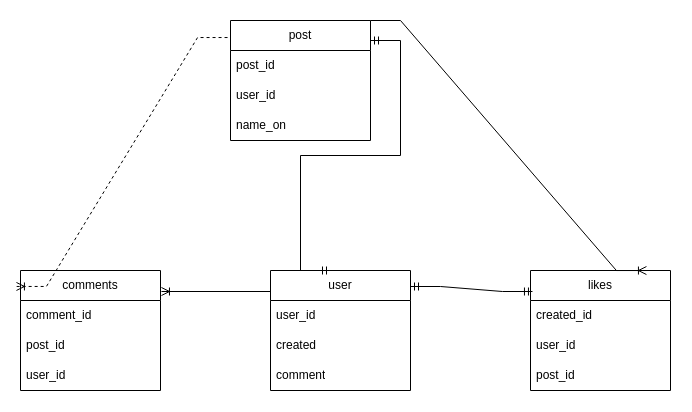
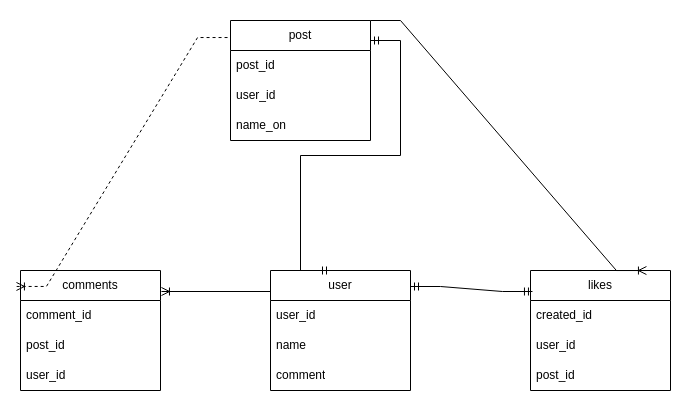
  <mxCell id="0" />
  <mxCell id="1" parent="0" />
  <mxCell id="2" value="user" style="swimlane;fontStyle=0;childLayout=stackLayout;horizontal=1;startSize=30;horizontalStack=0;resizeParent=1;resizeParentMax=0;resizeLast=0;collapsible=1;marginBottom=0;whiteSpace=wrap;html=1;" vertex="1" parent="1"><mxGeometry x="270" y="270" width="140" height="120" as="geometry" /></mxCell>
  <mxCell id="3" value="user_id" style="text;strokeColor=none;fillColor=none;align=left;verticalAlign=middle;spacingLeft=4;spacingRight=4;overflow=hidden;points=[[0,0.5],[1,0.5]];portConstraint=eastwest;rotatable=0;whiteSpace=wrap;html=1;" vertex="1" parent="2"><mxGeometry y="30" width="140" height="30" as="geometry" /></mxCell>
- <mxCell id="4" value="created" style="text;strokeColor=none;fillColor=none;align=left;verticalAlign=middle;spacingLeft=4;spacingRight=4;overflow=hidden;points=[[0,0.5],[1,0.5]];portConstraint=eastwest;rotatable=0;whiteSpace=wrap;html=1;" vertex="1" parent="2"><mxGeometry y="60" width="140" height="30" as="geometry" /></mxCell>
+ <mxCell id="4" value="name" style="text;strokeColor=none;fillColor=none;align=left;verticalAlign=middle;spacingLeft=4;spacingRight=4;overflow=hidden;points=[[0,0.5],[1,0.5]];portConstraint=eastwest;rotatable=0;whiteSpace=wrap;html=1;" vertex="1" parent="2"><mxGeometry y="60" width="140" height="30" as="geometry" /></mxCell>
  <mxCell id="5" value="comment" style="text;strokeColor=none;fillColor=none;align=left;verticalAlign=middle;spacingLeft=4;spacingRight=4;overflow=hidden;points=[[0,0.5],[1,0.5]];portConstraint=eastwest;rotatable=0;whiteSpace=wrap;html=1;" vertex="1" parent="2"><mxGeometry y="90" width="140" height="30" as="geometry" /></mxCell>
  <mxCell id="6" value="post" style="swimlane;fontStyle=0;childLayout=stackLayout;horizontal=1;startSize=30;horizontalStack=0;resizeParent=1;resizeParentMax=0;resizeLast=0;collapsible=1;marginBottom=0;whiteSpace=wrap;html=1;" vertex="1" parent="1"><mxGeometry x="230" y="20" width="140" height="120" as="geometry" /></mxCell>
  <mxCell id="7" value="post_id" style="text;strokeColor=none;fillColor=none;align=left;verticalAlign=middle;spacingLeft=4;spacingRight=4;overflow=hidden;points=[[0,0.5],[1,0.5]];portConstraint=eastwest;rotatable=0;whiteSpace=wrap;html=1;" vertex="1" parent="6"><mxGeometry y="30" width="140" height="30" as="geometry" /></mxCell>
  <mxCell id="8" value="user_id" style="text;strokeColor=none;fillColor=none;align=left;verticalAlign=middle;spacingLeft=4;spacingRight=4;overflow=hidden;points=[[0,0.5],[1,0.5]];portConstraint=eastwest;rotatable=0;whiteSpace=wrap;html=1;" vertex="1" parent="6"><mxGeometry y="60" width="140" height="30" as="geometry" /></mxCell>
  <mxCell id="9" value="name_on" style="text;strokeColor=none;fillColor=none;align=left;verticalAlign=middle;spacingLeft=4;spacingRight=4;overflow=hidden;points=[[0,0.5],[1,0.5]];portConstraint=eastwest;rotatable=0;whiteSpace=wrap;html=1;" vertex="1" parent="6"><mxGeometry y="90" width="140" height="30" as="geometry" /></mxCell>
  <mxCell id="10" value="comments" style="swimlane;fontStyle=0;childLayout=stackLayout;horizontal=1;startSize=30;horizontalStack=0;resizeParent=1;resizeParentMax=0;resizeLast=0;collapsible=1;marginBottom=0;whiteSpace=wrap;html=1;" vertex="1" parent="1"><mxGeometry x="20" y="270" width="140" height="120" as="geometry" /></mxCell>
  <mxCell id="11" value="comment_id" style="text;strokeColor=none;fillColor=none;align=left;verticalAlign=middle;spacingLeft=4;spacingRight=4;overflow=hidden;points=[[0,0.5],[1,0.5]];portConstraint=eastwest;rotatable=0;whiteSpace=wrap;html=1;" vertex="1" parent="10"><mxGeometry y="30" width="140" height="30" as="geometry" /></mxCell>
  <mxCell id="12" value="post_id" style="text;strokeColor=none;fillColor=none;align=left;verticalAlign=middle;spacingLeft=4;spacingRight=4;overflow=hidden;points=[[0,0.5],[1,0.5]];portConstraint=eastwest;rotatable=0;whiteSpace=wrap;html=1;" vertex="1" parent="10"><mxGeometry y="60" width="140" height="30" as="geometry" /></mxCell>
  <mxCell id="13" value="user_id" style="text;strokeColor=none;fillColor=none;align=left;verticalAlign=middle;spacingLeft=4;spacingRight=4;overflow=hidden;points=[[0,0.5],[1,0.5]];portConstraint=eastwest;rotatable=0;whiteSpace=wrap;html=1;" vertex="1" parent="10"><mxGeometry y="90" width="140" height="30" as="geometry" /></mxCell>
  <mxCell id="14" value="likes" style="swimlane;fontStyle=0;childLayout=stackLayout;horizontal=1;startSize=30;horizontalStack=0;resizeParent=1;resizeParentMax=0;resizeLast=0;collapsible=1;marginBottom=0;whiteSpace=wrap;html=1;" vertex="1" parent="1"><mxGeometry x="530" y="270" width="140" height="120" as="geometry" /></mxCell>
  <mxCell id="15" value="created_id" style="text;strokeColor=none;fillColor=none;align=left;verticalAlign=middle;spacingLeft=4;spacingRight=4;overflow=hidden;points=[[0,0.5],[1,0.5]];portConstraint=eastwest;rotatable=0;whiteSpace=wrap;html=1;" vertex="1" parent="14"><mxGeometry y="30" width="140" height="30" as="geometry" /></mxCell>
  <mxCell id="16" value="user_id" style="text;strokeColor=none;fillColor=none;align=left;verticalAlign=middle;spacingLeft=4;spacingRight=4;overflow=hidden;points=[[0,0.5],[1,0.5]];portConstraint=eastwest;rotatable=0;whiteSpace=wrap;html=1;" vertex="1" parent="14"><mxGeometry y="60" width="140" height="30" as="geometry" /></mxCell>
  <mxCell id="17" value="post_id" style="text;strokeColor=none;fillColor=none;align=left;verticalAlign=middle;spacingLeft=4;spacingRight=4;overflow=hidden;points=[[0,0.5],[1,0.5]];portConstraint=eastwest;rotatable=0;whiteSpace=wrap;html=1;" vertex="1" parent="14"><mxGeometry y="90" width="140" height="30" as="geometry" /></mxCell>
  <mxCell id="18" value="" style="edgeStyle=entityRelationEdgeStyle;fontSize=12;html=1;endArrow=ERoneToMany;rounded=0;entryX=-0.029;entryY=0.167;entryDx=0;entryDy=0;entryPerimeter=0;exitX=1;exitY=0;exitDx=0;exitDy=0;" edge="1" parent="1" source="6"><mxGeometry width="100" height="100" relative="1" as="geometry"><mxPoint x="490" y="20" as="sourcePoint" /><mxPoint x="645.94" y="270.04" as="targetPoint" /></mxGeometry></mxCell>
  <mxCell id="19" value="" style="edgeStyle=entityRelationEdgeStyle;fontSize=12;html=1;endArrow=ERoneToMany;rounded=0;exitX=-0.021;exitY=0.142;exitDx=0;exitDy=0;exitPerimeter=0;entryX=-0.029;entryY=0.133;entryDx=0;entryDy=0;entryPerimeter=0;dashed=1;" edge="1" parent="1" source="6" target="10"><mxGeometry width="100" height="100" relative="1" as="geometry"><mxPoint x="140" y="200" as="sourcePoint" /><mxPoint x="190" y="100" as="targetPoint" /></mxGeometry></mxCell>
  <mxCell id="20" value="" style="edgeStyle=entityRelationEdgeStyle;fontSize=12;html=1;endArrow=ERmandOne;startArrow=ERmandOne;rounded=0;entryX=0.5;entryY=0;entryDx=0;entryDy=0;" edge="1" parent="1"><mxGeometry width="100" height="100" relative="1" as="geometry"><mxPoint x="370" y="40" as="sourcePoint" /><mxPoint x="330" y="270" as="targetPoint" /><Array as="points"><mxPoint x="360" y="50" /></Array></mxGeometry></mxCell>
  <mxCell id="21" value="" style="edgeStyle=entityRelationEdgeStyle;fontSize=12;html=1;endArrow=ERoneToMany;rounded=0;entryX=1.007;entryY=0.175;entryDx=0;entryDy=0;entryPerimeter=0;" edge="1" parent="1" target="10"><mxGeometry width="100" height="100" relative="1" as="geometry"><mxPoint x="240" y="291" as="sourcePoint" /><mxPoint x="450" y="160" as="targetPoint" /><Array as="points"><mxPoint x="270" y="291" /><mxPoint x="280" y="291" /><mxPoint x="220" y="291" /></Array></mxGeometry></mxCell>
  <mxCell id="22" value="" style="edgeStyle=entityRelationEdgeStyle;fontSize=12;html=1;endArrow=ERmandOne;startArrow=ERmandOne;rounded=0;entryX=0.014;entryY=0.175;entryDx=0;entryDy=0;entryPerimeter=0;" edge="1" parent="1" target="14"><mxGeometry width="100" height="100" relative="1" as="geometry"><mxPoint x="410" y="286" as="sourcePoint" /><mxPoint x="500" y="170" as="targetPoint" /></mxGeometry></mxCell>
